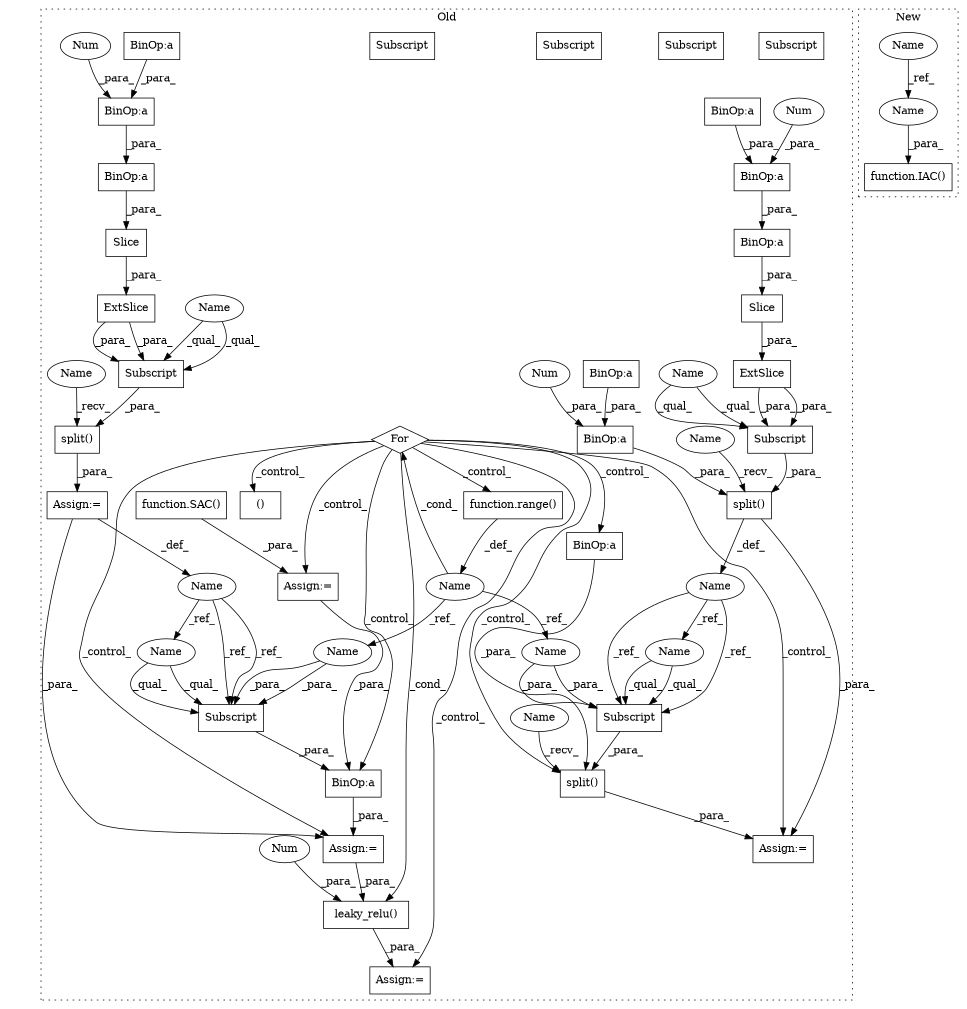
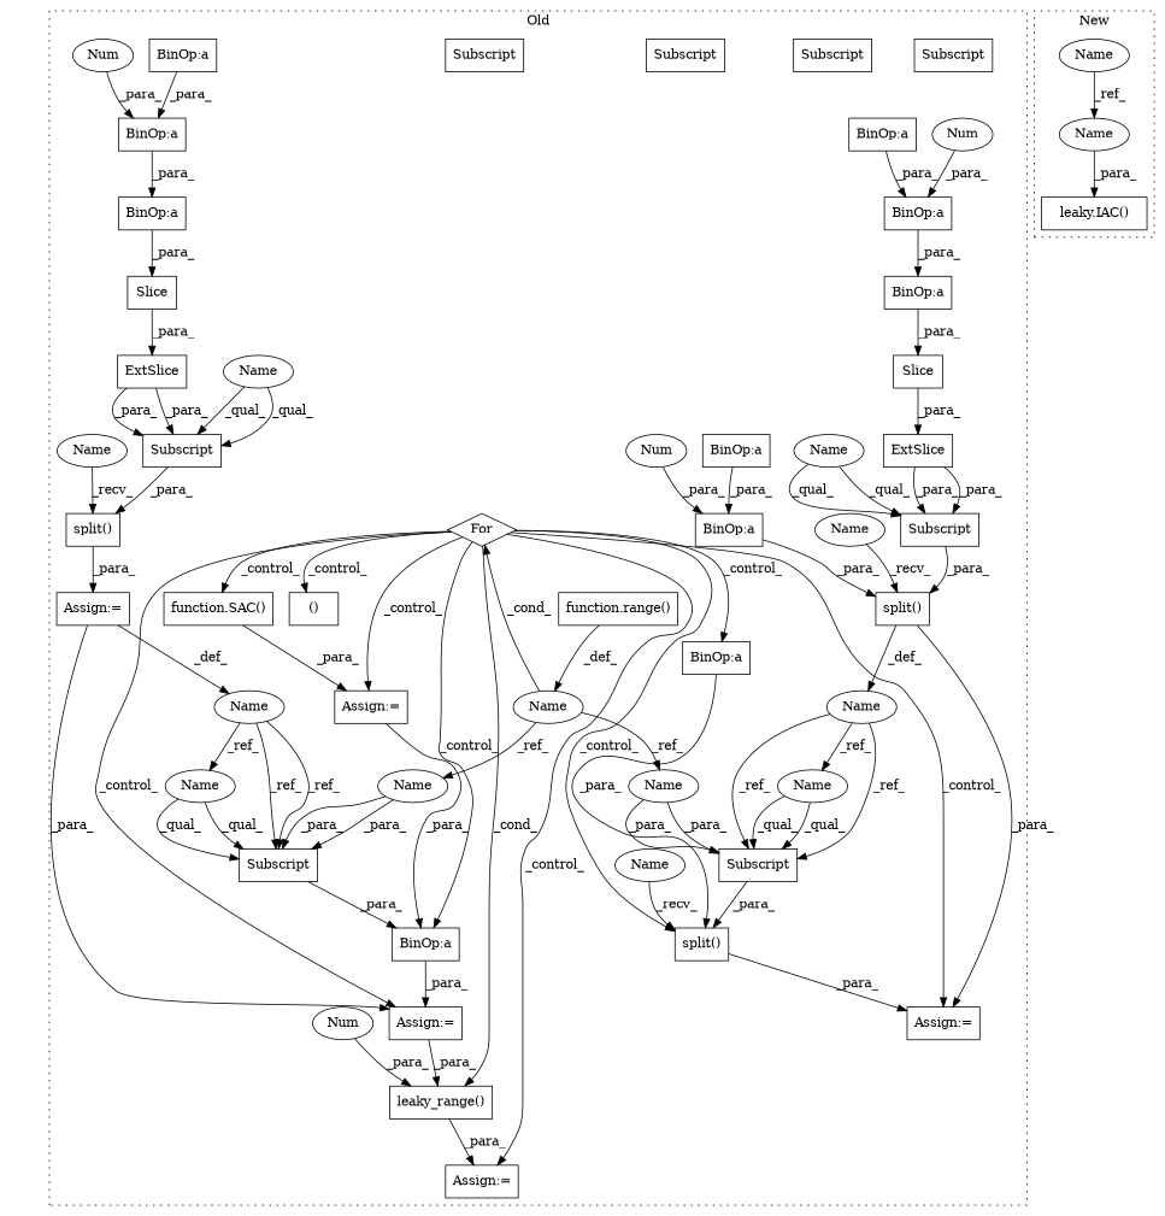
  digraph {
    node [a=87 l=3 s=2559 shape=box]
    n1 [a=85 label=ExtSlice]
    n2 [a=82 l=15 label="BinOp:a" s=2584]
    n3 [a=82 label="BinOp:a" s=2579]
    n4 [a=82 label="BinOp:a" s=2584]
    n5 [a=63 l="49,0" label=Subscript s="2559,0"]
    n6 [a=75 l="12,10" label="split()" s="2547,2627"]
    n7 [a=75 l="12,10" label="split()" s="2814,2848"]
    n8 [a=82 label="BinOp:a" s=2836]
    n9 [l=4 label=Name s=2540 shape=ellipse]
    n10 [a=63 l="7,0" label=Subscript s="2826,0"]
    n11 [a=82 l=15 label="BinOp:a" s=2611]
    n12 [a=82 label="BinOp:a" s=2611]
    n13 [a=63 l="49,0" label=Subscript s="2668,0"]
    n14 [a=75 l="6,1" label="function.range()" s="2767,2785"]
    n15 [a=82 label="BinOp:a" s=2967]
    n16 [a=54 l=6 label="()" s=2805]
    n17 [a=63 l="9,0" label=Subscript s="2970,0"]
-   n18 [a=75 l="16,15" label="leaky_relu()" s="3042,3065"]
+   n18 [a=75 l="16,15" label="leaky_range()" s="3042,3065"]
    n19 [a=75 l="12,10" label="split()" s="2656,2720"]
    n20 [a=80 l=1 label=Slice s=2566]
    n21 [l=6 label=Name s=2647 shape=ellipse]
    n22 [l=1 label=Name s=2762 shape=ellipse]
    n23 [a=85 label=ExtSlice s=2668]
    n24 [a=82 label="BinOp:a" s=2687]
    n25 [a=82 label="BinOp:a" s=2692]
    n26 [a=82 l=15 label="BinOp:a" s=2692]
    n27 [a=80 l=34 label=Slice s=2675]
    n28 [a=107 l="4,15" label=For s="2758,2786" shape=diamond]
    n29 [a=76 l=1 label=Num s=2626 shape=ellipse]
    n30 [a=76 l=1 label=Num s=2599 shape=ellipse]
    n31 [a=76 l=1 label=Num s=2707 shape=ellipse]
    n32 [a=76 label=Num s=3062 shape=ellipse]
    n33 [a=68 label="Assign:=" s=2962]
    n34 [a=68 label="Assign:=" s=3039]
    n35 [a=68 label="Assign:=" s=2874]
    n36 [a=68 l=9 label="Assign:=" s=2805]
    n37 [a=68 label="Assign:=" s=2653]
    n38 [a=75 l=60 label="function.SAC()" s=2877]
    n39 [l=1 label=Name s=2977 shape=ellipse]
    n40 [l=1 label=Name s=2831 shape=ellipse]
    n41 [l=6 label=Name s=2970 shape=ellipse]
    n42 [a=63 l="9,0" label=Subscript s="2970,0"]
    n43 [a=63 l="49,0" label=Subscript s="2668,0"]
    n44 [label=Name shape=ellipse]
    n45 [a=63 l="49,0" label=Subscript s="2559,0"]
    n46 [label=Name s=2668 shape=ellipse]
    n47 [l=4 label=Name s=2826 shape=ellipse]
    n48 [a=63 l="7,0" label=Subscript s="2826,0"]
    n49 [l=5 label=Name s=2656 shape=ellipse]
    n50 [l=5 label=Name s=2814 shape=ellipse]
    n51 [l=5 label=Name s=2547 shape=ellipse]
-   n52 [a=75 l="4,22" label="function.IAC()" s="1539,1578"]
+   n52 [a=75 l="4,22" label="leaky.IAC()" s="1539,1578"]
    n53 [label=Name s=1500 shape=ellipse]
    n54 [label=Name s=1547 shape=ellipse]
    subgraph cluster_1 {
      label=Old
      style=dotted
      n1
      n2
      n3
      n4
      n5
      n6
      n7
      n8
      n9
      n10
      n11
      n12
      n13
      n14
      n15
      n16
      n17
      n18
      n19
      n20
      n21
      n22
      n23
      n24
      n25
      n26
      n27
      n28
      n29
      n30
      n31
      n32
      n33
      n34
      n35
      n36
      n37
      n38
      n39
      n40
      n41
      n42
      n43
      n44
      n45
      n46
      n47
      n48
      n49
      n50
      n51
    }
    subgraph cluster_2 {
      label=New
      style=dotted
      n52
      n53
      n54
    }
    n1 -> n45 [label=_para_]
    n1 -> n45 [label=_para_]
    n2 -> n3 [label=_para_]
    n3 -> n20 [label=_para_]
    n4 -> n2 [label=_para_]
    n6 -> n9 [label=_def_]
    n6 -> n36 [label=_para_]
    n7 -> n36 [label=_para_]
    n8 -> n7 [label=_para_]
    n9 -> n47 [label=_ref_]
    n9 -> n48 [label=_ref_]
    n9 -> n48 [label=_ref_]
    n11 -> n6 [label=_para_]
    n12 -> n11 [label=_para_]
    n14 -> n22 [label=_def_]
    n15 -> n33 [label=_para_]
    n18 -> n34 [label=_para_]
    n19 -> n37 [label=_para_]
    n20 -> n1 [label=_para_]
    n21 -> n41 [label=_ref_]
    n21 -> n42 [label=_ref_]
    n21 -> n42 [label=_ref_]
    n22 -> n28 [label=_cond_]
    n22 -> n39 [label=_ref_]
    n22 -> n40 [label=_ref_]
    n23 -> n43 [label=_para_]
    n23 -> n43 [label=_para_]
    n24 -> n27 [label=_para_]
    n25 -> n26 [label=_para_]
    n26 -> n24 [label=_para_]
    n27 -> n23 [label=_para_]
    n28 -> n7 [label=_control_]
    n28 -> n8 [label=_control_]
    n28 -> n15 [label=_control_]
    n28 -> n16 [label=_control_]
    n28 -> n18 [label=_cond_]
    n28 -> n33 [label=_control_]
    n28 -> n34 [label=_control_]
    n28 -> n35 [label=_control_]
    n28 -> n36 [label=_control_]
-   n28 -> n14 [label=_control_]
+   n28 -> n38 [label=_control_]
    n29 -> n11 [label=_para_]
    n30 -> n2 [label=_para_]
    n31 -> n26 [label=_para_]
    n32 -> n18 [label=_para_]
    n33 -> n18 [label=_para_]
    n35 -> n15 [label=_para_]
    n37 -> n21 [label=_def_]
    n37 -> n33 [label=_para_]
    n38 -> n35 [label=_para_]
    n39 -> n42 [label=_para_]
    n39 -> n42 [label=_para_]
    n40 -> n48 [label=_para_]
    n40 -> n48 [label=_para_]
    n41 -> n42 [label=_qual_]
    n41 -> n42 [label=_qual_]
    n42 -> n15 [label=_para_]
    n43 -> n19 [label=_para_]
    n44 -> n45 [label=_qual_]
    n44 -> n45 [label=_qual_]
    n45 -> n6 [label=_para_]
    n46 -> n43 [label=_qual_]
    n46 -> n43 [label=_qual_]
    n47 -> n48 [label=_qual_]
    n47 -> n48 [label=_qual_]
    n48 -> n7 [label=_para_]
    n49 -> n19 [label=_recv_]
    n50 -> n7 [label=_recv_]
    n51 -> n6 [label=_recv_]
    n53 -> n54 [label=_ref_]
    n54 -> n52 [label=_para_]
  }
